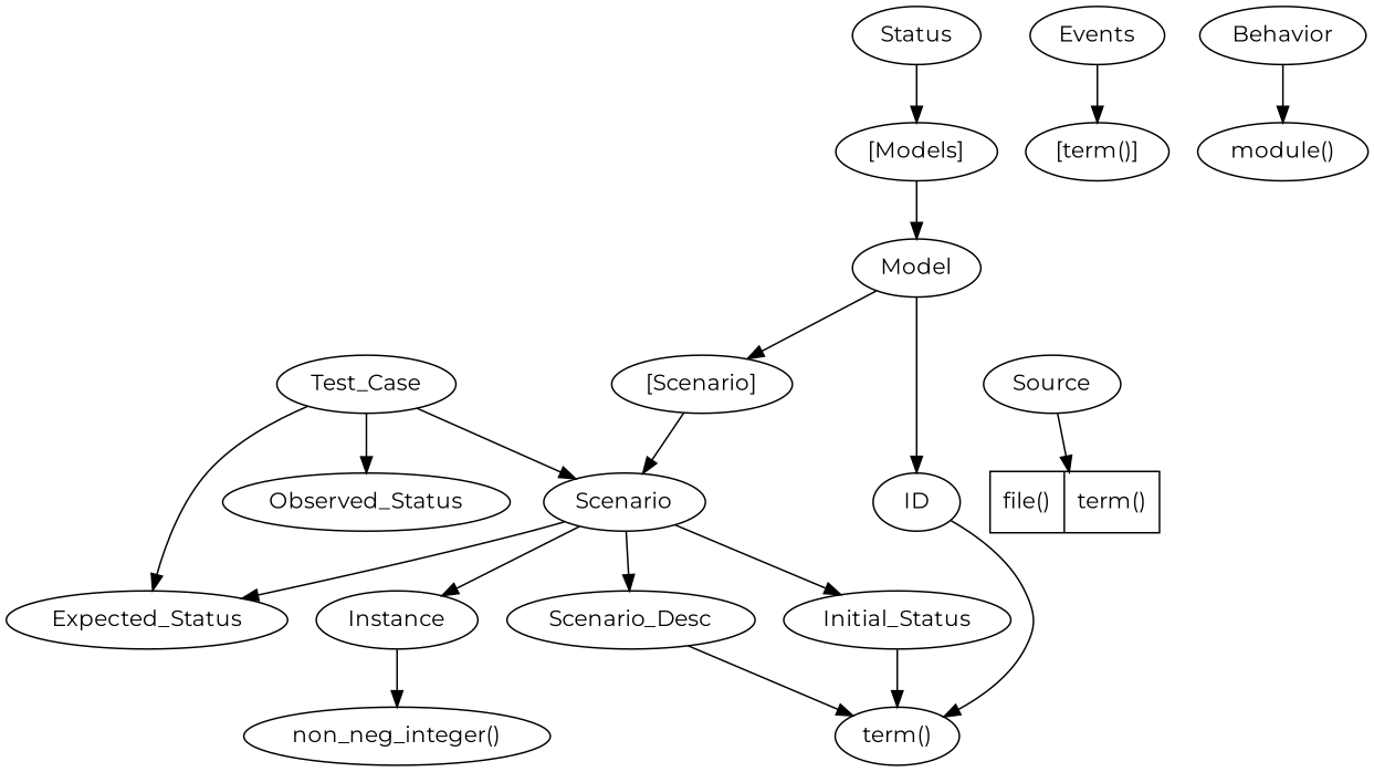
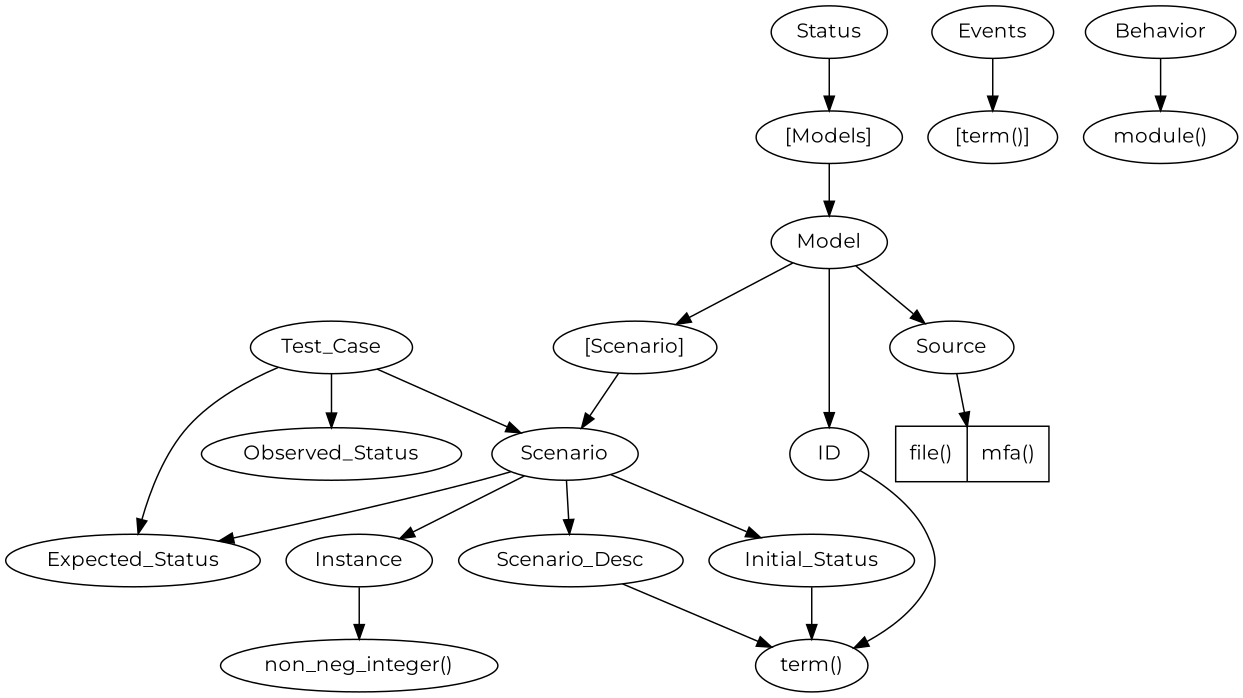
  digraph {
    fontname=Montserrat
    node [fontname=Montserrat]
    edge [fontname=Montserrat]
    Test_Case
    Scenario
    Expected_Status
    Observed_Status
    Instance
    Scenario_Desc
    Initial_Status
    "non_neg_integer()"
    "term()"
    Events
    "[term()]"
-   n12 [label="<f0> file() | <f1> term()" shape=record]
+   n12 [label="<f0> file() | <f1> mfa()" shape=record]
    n13 [label=Status]
    "[Models]"
    Model
    ID
    Source
    "[Scenario]"
    Behavior
    "module()"
    Test_Case -> Scenario
    Test_Case -> Expected_Status
    Test_Case -> Observed_Status
    Scenario -> Expected_Status
    Scenario -> Instance
    Scenario -> Scenario_Desc
    Scenario -> Initial_Status
    Instance -> "non_neg_integer()"
    Scenario_Desc -> "term()"
    Initial_Status -> "term()"
    Events -> "[term()]"
    n13 -> "[Models]"
    "[Models]" -> Model
    Model -> ID
+   Model -> Source
    Model -> "[Scenario]"
    ID -> "term()"
    Source -> n12
    "[Scenario]" -> Scenario
    Behavior -> "module()"
  }
